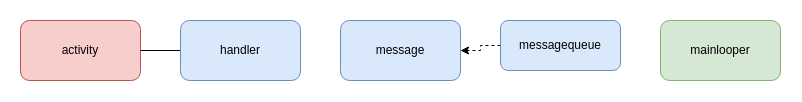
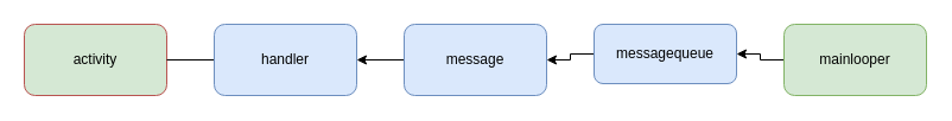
  <mxCell id="0" />
  <mxCell id="1" parent="0" />
- <mxCell id="2" value="activity" style="rounded=1;whiteSpace=wrap;html=1;fillColor=#f8cecc;strokeColor=#b85450;" vertex="1" parent="1"><mxGeometry x="20" y="20" width="120" height="60" as="geometry" /></mxCell>
+ <mxCell id="2" value="activity" style="rounded=1;whiteSpace=wrap;html=1;fillColor=#d5e8d4;strokeColor=#b85450;" vertex="1" parent="1"><mxGeometry x="20" y="20" width="120" height="60" as="geometry" /></mxCell>
  <mxCell id="3" value="" style="edgeStyle=orthogonalEdgeStyle;rounded=0;orthogonalLoop=1;jettySize=auto;html=1;endArrow=none;" edge="1" parent="1" source="4" target="2"><mxGeometry relative="1" as="geometry" /></mxCell>
  <mxCell id="4" value="handler" style="rounded=1;whiteSpace=wrap;html=1;fillColor=#dae8fc;strokeColor=#6c8ebf;" vertex="1" parent="1"><mxGeometry x="180" y="20" width="120" height="60" as="geometry" /></mxCell>
+ <mxCell id="5" value="" style="edgeStyle=orthogonalEdgeStyle;rounded=0;orthogonalLoop=1;jettySize=auto;html=1;" edge="1" parent="1" source="6" target="10"><mxGeometry relative="1" as="geometry" /></mxCell>
  <mxCell id="6" value="mainlooper" style="rounded=1;whiteSpace=wrap;html=1;fillColor=#d5e8d4;strokeColor=#82b366;" vertex="1" parent="1"><mxGeometry x="660" y="20" width="120" height="60" as="geometry" /></mxCell>
+ <mxCell id="7" value="" style="edgeStyle=orthogonalEdgeStyle;rounded=0;orthogonalLoop=1;jettySize=auto;html=1;" edge="1" parent="1" source="8" target="4"><mxGeometry relative="1" as="geometry" /></mxCell>
  <mxCell id="8" value="message" style="rounded=1;whiteSpace=wrap;html=1;fillColor=#dae8fc;strokeColor=#6c8ebf;" vertex="1" parent="1"><mxGeometry x="340" y="20" width="120" height="60" as="geometry" /></mxCell>
- <mxCell id="9" value="" style="edgeStyle=orthogonalEdgeStyle;rounded=0;orthogonalLoop=1;jettySize=auto;html=1;dashed=1;" edge="1" parent="1" source="10" target="8"><mxGeometry relative="1" as="geometry" /></mxCell>
+ <mxCell id="9" value="" style="edgeStyle=orthogonalEdgeStyle;rounded=0;orthogonalLoop=1;jettySize=auto;html=1;" edge="1" parent="1" source="10" target="8"><mxGeometry relative="1" as="geometry" /></mxCell>
  <mxCell id="10" value="messagequeue" style="rounded=1;whiteSpace=wrap;html=1;fillColor=#dae8fc;strokeColor=#6c8ebf;" vertex="1" parent="1"><mxGeometry x="500" y="20" width="120" height="50" as="geometry" /></mxCell>
